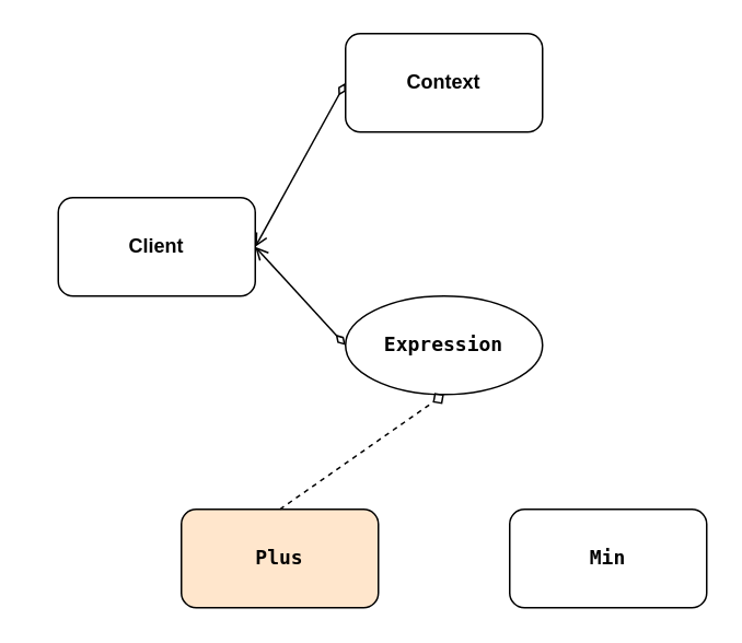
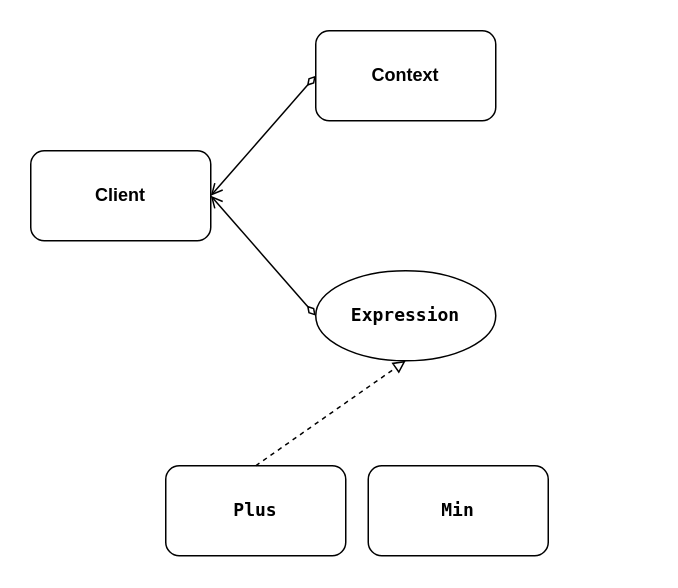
  <mxCell id="0" />
  <mxCell id="1" parent="0" />
- <mxCell id="2" value="Client" style="rounded=1;whiteSpace=wrap;html=1;fontStyle=1" vertex="1" parent="1"><mxGeometry x="35" y="120" width="120" height="60" as="geometry" /></mxCell>
+ <mxCell id="2" value="Client" style="rounded=1;whiteSpace=wrap;html=1;fontStyle=1" vertex="1" parent="1"><mxGeometry x="20" y="100" width="120" height="60" as="geometry" /></mxCell>
  <mxCell id="3" value="Context" style="rounded=1;whiteSpace=wrap;html=1;fontStyle=1" vertex="1" parent="1"><mxGeometry x="210" y="20" width="120" height="60" as="geometry" /></mxCell>
  <mxCell id="4" value="&lt;pre&gt;Expression&lt;/pre&gt;" style="ellipse;whiteSpace=wrap;html=1;fontStyle=1;" vertex="1" parent="1"><mxGeometry x="210" y="180" width="120" height="60" as="geometry" /></mxCell>
- <mxCell id="5" value="&lt;pre&gt;Plus&lt;/pre&gt;" style="rounded=1;whiteSpace=wrap;html=1;fontStyle=1;fillColor=#ffe6cc;" vertex="1" parent="1"><mxGeometry x="110" y="310" width="120" height="60" as="geometry" /></mxCell>
- <mxCell id="6" value="&lt;pre&gt;Min&lt;/pre&gt;" style="rounded=1;whiteSpace=wrap;html=1;fontStyle=1" vertex="1" parent="1"><mxGeometry x="310" y="310" width="120" height="60" as="geometry" /></mxCell>
- <mxCell id="7" value="" style="endArrow=diamond;dashed=1;html=1;entryX=0.5;entryY=1;entryDx=0;entryDy=0;endFill=0;exitX=0.5;exitY=0;exitDx=0;exitDy=0;" edge="1" parent="1" source="5" target="4"><mxGeometry width="50" height="50" relative="1" as="geometry"><mxPoint x="110" y="290" as="sourcePoint" /><mxPoint x="160" y="240" as="targetPoint" /></mxGeometry></mxCell>
+ <mxCell id="5" value="&lt;pre&gt;Plus&lt;/pre&gt;" style="rounded=1;whiteSpace=wrap;html=1;fontStyle=1" vertex="1" parent="1"><mxGeometry x="110" y="310" width="120" height="60" as="geometry" /></mxCell>
+ <mxCell id="6" value="&lt;pre&gt;Min&lt;/pre&gt;" style="rounded=1;whiteSpace=wrap;html=1;fontStyle=1" vertex="1" parent="1"><mxGeometry x="245" y="310" width="120" height="60" as="geometry" /></mxCell>
+ <mxCell id="7" value="" style="endArrow=block;dashed=1;html=1;entryX=0.5;entryY=1;entryDx=0;entryDy=0;endFill=0;exitX=0.5;exitY=0;exitDx=0;exitDy=0;" edge="1" parent="1" source="5" target="4"><mxGeometry width="50" height="50" relative="1" as="geometry"><mxPoint x="110" y="290" as="sourcePoint" /><mxPoint x="160" y="240" as="targetPoint" /></mxGeometry></mxCell>
  <mxCell id="8" value="" style="endArrow=diamondThin;html=1;exitX=1;exitY=0.5;exitDx=0;exitDy=0;entryX=0;entryY=0.5;entryDx=0;entryDy=0;startArrow=open;startFill=0;endFill=0;" edge="1" parent="1" source="2" target="3"><mxGeometry width="50" height="50" relative="1" as="geometry"><mxPoint x="140" y="50" as="sourcePoint" /><mxPoint x="190" y="0" as="targetPoint" /></mxGeometry></mxCell>
  <mxCell id="9" value="" style="endArrow=diamondThin;html=1;exitX=1;exitY=0.5;exitDx=0;exitDy=0;entryX=0;entryY=0.5;entryDx=0;entryDy=0;endFill=0;startArrow=open;startFill=0;" edge="1" parent="1" source="2" target="4"><mxGeometry width="50" height="50" relative="1" as="geometry"><mxPoint x="240" y="150" as="sourcePoint" /><mxPoint x="290" y="100" as="targetPoint" /></mxGeometry></mxCell>
